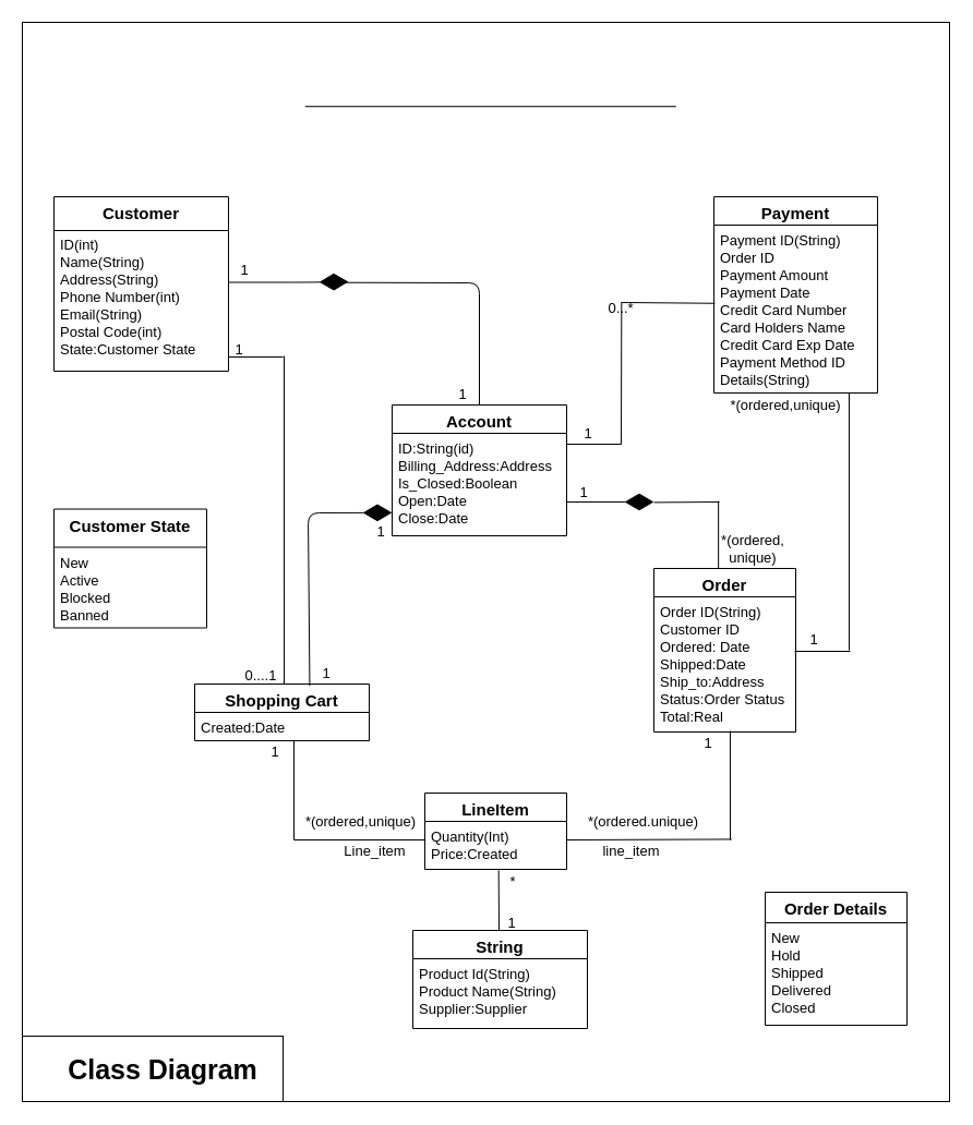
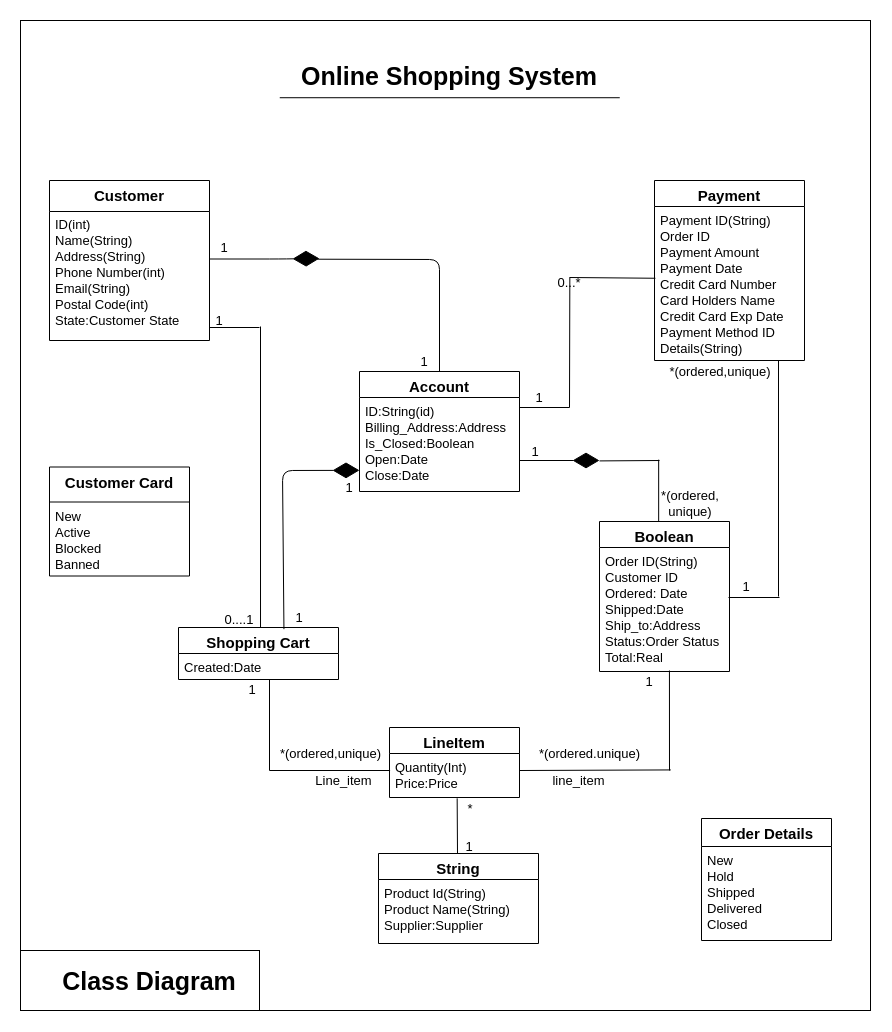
  <mxCell id="0" />
  <mxCell id="1" parent="0" />
  <mxCell id="2" value="" style="rounded=0;whiteSpace=wrap;html=1;" vertex="1" parent="1"><mxGeometry x="20" width="850" height="990" as="geometry" y="20" /></mxCell>
+ <mxCell id="3" value="Online Shopping System" style="text;html=1;strokeColor=none;fillColor=none;align=center;verticalAlign=middle;whiteSpace=wrap;rounded=0;strokeWidth=1;perimeterSpacing=3;fontSize=25;fontStyle=1" vertex="1" parent="1"><mxGeometry x="269" y="60" width="360" height="30" as="geometry" /></mxCell>
  <mxCell id="4" value="Customer" style="swimlane;fontStyle=1;align=center;verticalAlign=top;childLayout=stackLayout;horizontal=1;startSize=31;horizontalStack=0;resizeParent=1;resizeParentMax=0;resizeLast=0;collapsible=1;marginBottom=0;strokeWidth=1;fontSize=15;" vertex="1" parent="1"><mxGeometry x="49" y="180" width="160" height="160" as="geometry" /></mxCell>
- <mxCell id="5" value="Customer State&#10;" style="swimlane;fontStyle=1;align=center;verticalAlign=top;childLayout=stackLayout;horizontal=1;startSize=35;horizontalStack=0;resizeParent=1;resizeParentMax=0;resizeLast=0;collapsible=1;marginBottom=0;strokeWidth=1;fontSize=15;" vertex="1" parent="1"><mxGeometry x="49" y="466.5" width="140" height="109" as="geometry" /></mxCell>
+ <mxCell id="5" value="Customer Card&#10;" style="swimlane;fontStyle=1;align=center;verticalAlign=top;childLayout=stackLayout;horizontal=1;startSize=35;horizontalStack=0;resizeParent=1;resizeParentMax=0;resizeLast=0;collapsible=1;marginBottom=0;strokeWidth=1;fontSize=15;" vertex="1" parent="1"><mxGeometry x="49" y="466.5" width="140" height="109" as="geometry" /></mxCell>
  <mxCell id="6" value="New&#10;Active &#10;Blocked&#10;Banned&#10;" style="text;strokeColor=none;fillColor=none;align=left;verticalAlign=top;spacingLeft=4;spacingRight=4;overflow=hidden;rotatable=0;points=[[0,0.5],[1,0.5]];portConstraint=eastwest;fontSize=13;" vertex="1" parent="5"><mxGeometry y="35" width="140" height="74" as="geometry" /></mxCell>
  <mxCell id="7" value="Account" style="swimlane;fontStyle=1;align=center;verticalAlign=top;childLayout=stackLayout;horizontal=1;startSize=26;horizontalStack=0;resizeParent=1;resizeParentMax=0;resizeLast=0;collapsible=1;marginBottom=0;strokeWidth=1;fontSize=15;" vertex="1" parent="1"><mxGeometry x="359" y="371" width="160" height="120" as="geometry" /></mxCell>
  <mxCell id="8" value="ID:String(id)&#10;Billing_Address:Address&#10;Is_Closed:Boolean&#10;Open:Date&#10;Close:Date" style="text;strokeColor=none;fillColor=none;align=left;verticalAlign=top;spacingLeft=4;spacingRight=4;overflow=hidden;rotatable=0;points=[[0,0.5],[1,0.5]];portConstraint=eastwest;fontSize=13;" vertex="1" parent="7"><mxGeometry y="26" width="160" height="94" as="geometry" /></mxCell>
- <mxCell id="9" value="Order" style="swimlane;fontStyle=1;align=center;verticalAlign=top;childLayout=stackLayout;horizontal=1;startSize=26;horizontalStack=0;resizeParent=1;resizeParentMax=0;resizeLast=0;collapsible=1;marginBottom=0;strokeWidth=1;fontSize=15;" vertex="1" parent="1"><mxGeometry x="599" y="521" width="130" height="150" as="geometry" /></mxCell>
+ <mxCell id="9" value="Boolean" style="swimlane;fontStyle=1;align=center;verticalAlign=top;childLayout=stackLayout;horizontal=1;startSize=26;horizontalStack=0;resizeParent=1;resizeParentMax=0;resizeLast=0;collapsible=1;marginBottom=0;strokeWidth=1;fontSize=15;" vertex="1" parent="1"><mxGeometry x="599" y="521" width="130" height="150" as="geometry" /></mxCell>
  <mxCell id="10" value="Order ID(String)&#10;Customer ID&#10;Ordered: Date&#10;Shipped:Date&#10;Ship_to:Address&#10;Status:Order Status&#10;Total:Real&#10;" style="text;strokeColor=none;fillColor=none;align=left;verticalAlign=top;spacingLeft=4;spacingRight=4;overflow=hidden;rotatable=0;points=[[0,0.5],[1,0.5]];portConstraint=eastwest;fontSize=13;" vertex="1" parent="9"><mxGeometry y="26" width="130" height="124" as="geometry" /></mxCell>
  <mxCell id="11" value="Payment" style="swimlane;fontStyle=1;align=center;verticalAlign=top;childLayout=stackLayout;horizontal=1;startSize=26;horizontalStack=0;resizeParent=1;resizeParentMax=0;resizeLast=0;collapsible=1;marginBottom=0;strokeWidth=1;fontSize=15;" vertex="1" parent="1"><mxGeometry x="654" y="180" width="150" height="180" as="geometry" /></mxCell>
  <mxCell id="12" value="Payment ID(String)&#10;Order ID&#10;Payment Amount&#10;Payment Date&#10;Credit Card Number&#10;Card Holders Name&#10;Credit Card Exp Date&#10;Payment Method ID&#10;Details(String)" style="text;strokeColor=none;fillColor=none;align=left;verticalAlign=top;spacingLeft=4;spacingRight=4;overflow=hidden;rotatable=0;points=[[0,0.5],[1,0.5]];portConstraint=eastwest;fontSize=13;" vertex="1" parent="11"><mxGeometry y="26" width="150" height="154" as="geometry" /></mxCell>
  <mxCell id="13" value="Order Details" style="swimlane;fontStyle=1;align=center;verticalAlign=top;childLayout=stackLayout;horizontal=1;startSize=28;horizontalStack=0;resizeParent=1;resizeParentMax=0;resizeLast=0;collapsible=1;marginBottom=0;strokeWidth=1;fontSize=15;" vertex="1" parent="1"><mxGeometry x="701" y="818" width="130" height="122" as="geometry" /></mxCell>
  <mxCell id="14" value="New&#10;Hold&#10;Shipped&#10;Delivered&#10;Closed" style="text;strokeColor=none;fillColor=none;align=left;verticalAlign=top;spacingLeft=4;spacingRight=4;overflow=hidden;rotatable=0;points=[[0,0.5],[1,0.5]];portConstraint=eastwest;fontSize=13;" vertex="1" parent="13"><mxGeometry y="28" width="130" height="94" as="geometry" /></mxCell>
  <mxCell id="15" value="Shopping Cart" style="swimlane;fontStyle=1;align=center;verticalAlign=top;childLayout=stackLayout;horizontal=1;startSize=26;horizontalStack=0;resizeParent=1;resizeParentMax=0;resizeLast=0;collapsible=1;marginBottom=0;strokeWidth=1;fontSize=15;" vertex="1" parent="1"><mxGeometry x="178" y="627" width="160" height="52" as="geometry" /></mxCell>
  <mxCell id="16" value="Created:Date" style="text;strokeColor=none;fillColor=none;align=left;verticalAlign=top;spacingLeft=4;spacingRight=4;overflow=hidden;rotatable=0;points=[[0,0.5],[1,0.5]];portConstraint=eastwest;fontSize=13;" vertex="1" parent="15"><mxGeometry y="26" width="160" height="26" as="geometry" /></mxCell>
  <mxCell id="17" value="LineItem" style="swimlane;fontStyle=1;align=center;verticalAlign=top;childLayout=stackLayout;horizontal=1;startSize=26;horizontalStack=0;resizeParent=1;resizeParentMax=0;resizeLast=0;collapsible=1;marginBottom=0;strokeWidth=1;fontSize=15;" vertex="1" parent="1"><mxGeometry x="389" y="727" width="130" height="70" as="geometry" /></mxCell>
- <mxCell id="18" value="Quantity(Int)&#10;Price:Created" style="text;strokeColor=none;fillColor=none;align=left;verticalAlign=top;spacingLeft=4;spacingRight=4;overflow=hidden;rotatable=0;points=[[0,0.5],[1,0.5]];portConstraint=eastwest;fontSize=13;" vertex="1" parent="17"><mxGeometry y="26" width="130" height="44" as="geometry" /></mxCell>
+ <mxCell id="18" value="Quantity(Int)&#10;Price:Price" style="text;strokeColor=none;fillColor=none;align=left;verticalAlign=top;spacingLeft=4;spacingRight=4;overflow=hidden;rotatable=0;points=[[0,0.5],[1,0.5]];portConstraint=eastwest;fontSize=13;" vertex="1" parent="17"><mxGeometry y="26" width="130" height="44" as="geometry" /></mxCell>
  <mxCell id="19" value="" style="endArrow=diamondThin;endFill=1;endSize=24;html=1;fontSize=13;" edge="1" parent="1"><mxGeometry width="160" relative="1" as="geometry"><mxPoint x="209" y="258.5" as="sourcePoint" /><mxPoint x="319" y="258" as="targetPoint" /><Array as="points"><mxPoint x="279" y="258.5" /></Array></mxGeometry></mxCell>
  <mxCell id="20" value="" style="endArrow=none;html=1;fontSize=13;exitX=0.349;exitY=0.275;exitDx=0;exitDy=0;exitPerimeter=0;entryX=0.5;entryY=0;entryDx=0;entryDy=0;" edge="1" parent="1" target="7"><mxGeometry width="50" height="50" relative="1" as="geometry"><mxPoint x="316.824" y="258.706" as="sourcePoint" /><mxPoint x="439.167" y="334.833" as="targetPoint" /><Array as="points"><mxPoint x="439" y="259" /></Array></mxGeometry></mxCell>
  <mxCell id="21" value="" style="endArrow=none;html=1;fontSize=13;" edge="1" parent="1"><mxGeometry width="50" height="50" relative="1" as="geometry"><mxPoint x="260.02" y="627" as="sourcePoint" /><mxPoint x="260" y="326" as="targetPoint" /></mxGeometry></mxCell>
  <mxCell id="22" value="ID(int)&#10;Name(String)&#10;Address(String)&#10;Phone Number(int)&#10;Email(String)&#10;Postal Code(int)&#10;State:Customer State" style="text;strokeColor=none;fillColor=none;align=left;verticalAlign=top;spacingLeft=4;spacingRight=4;overflow=hidden;rotatable=0;points=[[0,0.5],[1,0.5]];portConstraint=eastwest;fontSize=13;" vertex="1" parent="1"><mxGeometry x="49" y="210" width="160" height="150" as="geometry" /></mxCell>
  <mxCell id="23" value="" style="endArrow=none;html=1;fontSize=13;" edge="1" parent="1"><mxGeometry width="50" height="50" relative="1" as="geometry"><mxPoint x="209" y="327" as="sourcePoint" /><mxPoint x="259" y="327" as="targetPoint" /></mxGeometry></mxCell>
  <mxCell id="24" value="" style="endArrow=diamondThin;endFill=1;endSize=24;html=1;fontSize=13;entryX=0;entryY=0.775;entryDx=0;entryDy=0;entryPerimeter=0;exitX=0.659;exitY=0.032;exitDx=0;exitDy=0;exitPerimeter=0;" edge="1" parent="1" source="15" target="8"><mxGeometry width="160" relative="1" as="geometry"><mxPoint x="279" y="580" as="sourcePoint" /><mxPoint x="439" y="580" as="targetPoint" /><Array as="points"><mxPoint x="282" y="470" /></Array></mxGeometry></mxCell>
  <mxCell id="25" value="String" style="swimlane;fontStyle=1;align=center;verticalAlign=top;childLayout=stackLayout;horizontal=1;startSize=26;horizontalStack=0;resizeParent=1;resizeParentMax=0;resizeLast=0;collapsible=1;marginBottom=0;strokeWidth=1;fontSize=15;" vertex="1" parent="1"><mxGeometry x="378" y="853" width="160" height="90" as="geometry" /></mxCell>
  <mxCell id="26" value="Product Id(String)&#10;Product Name(String)&#10;Supplier:Supplier" style="text;strokeColor=none;fillColor=none;align=left;verticalAlign=top;spacingLeft=4;spacingRight=4;overflow=hidden;rotatable=0;points=[[0,0.5],[1,0.5]];portConstraint=eastwest;fontSize=13;" vertex="1" parent="25"><mxGeometry y="26" width="160" height="64" as="geometry" /></mxCell>
  <mxCell id="27" value="" style="endArrow=none;html=1;fontSize=13;entryX=0.009;entryY=0.287;entryDx=0;entryDy=0;entryPerimeter=0;" edge="1" parent="1"><mxGeometry width="50" height="50" relative="1" as="geometry"><mxPoint x="269" y="770" as="sourcePoint" /><mxPoint x="389.588" y="770" as="targetPoint" /></mxGeometry></mxCell>
  <mxCell id="28" value="" style="endArrow=none;html=1;fontSize=13;" edge="1" parent="1"><mxGeometry width="50" height="50" relative="1" as="geometry"><mxPoint x="269" y="770" as="sourcePoint" /><mxPoint x="269" y="679" as="targetPoint" /></mxGeometry></mxCell>
  <mxCell id="29" value="" style="endArrow=none;html=1;fontSize=13;entryX=0.422;entryY=1.087;entryDx=0;entryDy=0;entryPerimeter=0;" edge="1" parent="1"><mxGeometry width="50" height="50" relative="1" as="geometry"><mxPoint x="457" y="853" as="sourcePoint" /><mxPoint x="456.667" y="797.833" as="targetPoint" /></mxGeometry></mxCell>
  <mxCell id="30" value="" style="endArrow=none;html=1;fontSize=13;entryX=0.765;entryY=0.757;entryDx=0;entryDy=0;entryPerimeter=0;" edge="1" parent="1" target="2"><mxGeometry width="50" height="50" relative="1" as="geometry"><mxPoint x="519" y="770" as="sourcePoint" /><mxPoint x="619" y="770" as="targetPoint" /></mxGeometry></mxCell>
  <mxCell id="31" value="" style="endArrow=none;html=1;fontSize=13;entryX=0.538;entryY=0.992;entryDx=0;entryDy=0;entryPerimeter=0;" edge="1" parent="1" target="10"><mxGeometry width="50" height="50" relative="1" as="geometry"><mxPoint x="669" y="770" as="sourcePoint" /><mxPoint x="669" y="712" as="targetPoint" /></mxGeometry></mxCell>
  <mxCell id="32" value="" style="endArrow=none;html=1;fontSize=13;" edge="1" parent="1"><mxGeometry width="50" height="50" relative="1" as="geometry"><mxPoint x="728" y="597" as="sourcePoint" /><mxPoint x="779" y="597" as="targetPoint" /></mxGeometry></mxCell>
  <mxCell id="33" value="" style="endArrow=none;html=1;fontSize=13;" edge="1" parent="1"><mxGeometry width="50" height="50" relative="1" as="geometry"><mxPoint x="778" y="360" as="sourcePoint" /><mxPoint x="778" y="596" as="targetPoint" /></mxGeometry></mxCell>
  <mxCell id="34" value="" style="endArrow=diamondThin;endFill=1;endSize=24;html=1;fontSize=13;" edge="1" parent="1"><mxGeometry width="160" relative="1" as="geometry"><mxPoint x="519" y="460" as="sourcePoint" /><mxPoint x="599" y="460" as="targetPoint" /></mxGeometry></mxCell>
  <mxCell id="35" value="" style="endArrow=none;html=1;fontSize=13;exitX=0.5;exitY=0;exitDx=0;exitDy=0;entryX=0.759;entryY=0.444;entryDx=0;entryDy=0;entryPerimeter=0;" edge="1" parent="1"><mxGeometry width="50" height="50" relative="1" as="geometry"><mxPoint x="658.167" y="520.833" as="sourcePoint" /><mxPoint x="658.167" y="459.167" as="targetPoint" /></mxGeometry></mxCell>
  <mxCell id="36" value="" style="endArrow=none;html=1;fontSize=13;" edge="1" parent="1"><mxGeometry width="50" height="50" relative="1" as="geometry"><mxPoint x="599" y="460.413" as="sourcePoint" /><mxPoint x="659" y="460" as="targetPoint" /></mxGeometry></mxCell>
  <mxCell id="37" value="" style="endArrow=none;html=1;fontSize=13;" edge="1" parent="1"><mxGeometry width="50" height="50" relative="1" as="geometry"><mxPoint x="569" y="407" as="sourcePoint" /><mxPoint x="519" y="407" as="targetPoint" /></mxGeometry></mxCell>
  <mxCell id="38" value="" style="endArrow=none;html=1;fontSize=13;exitX=0.659;exitY=0.263;exitDx=0;exitDy=0;exitPerimeter=0;" edge="1" parent="1"><mxGeometry width="50" height="50" relative="1" as="geometry"><mxPoint x="569.333" y="277" as="sourcePoint" /><mxPoint x="569" y="407" as="targetPoint" /></mxGeometry></mxCell>
  <mxCell id="39" value="" style="endArrow=none;html=1;fontSize=13;entryX=0.705;entryY=0.078;entryDx=0;entryDy=0;entryPerimeter=0;exitX=0.305;exitY=0.078;exitDx=0;exitDy=0;exitPerimeter=0;fontStyle=0" edge="1" parent="1" source="2" target="2"><mxGeometry width="50" height="50" relative="1" as="geometry"><mxPoint x="322.897" y="97.655" as="sourcePoint" /><mxPoint x="578.759" y="96.966" as="targetPoint" /></mxGeometry></mxCell>
  <mxCell id="40" value="" style="endArrow=none;html=1;fontSize=13;entryX=0.006;entryY=0.466;entryDx=0;entryDy=0;entryPerimeter=0;" edge="1" parent="1" target="12"><mxGeometry width="50" height="50" relative="1" as="geometry"><mxPoint x="569" y="277" as="sourcePoint" /><mxPoint x="654.222" y="278.556" as="targetPoint" /></mxGeometry></mxCell>
  <mxCell id="41" value="1" style="text;html=1;strokeColor=none;fillColor=none;align=center;verticalAlign=middle;whiteSpace=wrap;rounded=0;fontSize=13;" vertex="1" parent="1"><mxGeometry x="199" y="237" width="50" height="20" as="geometry" /></mxCell>
  <mxCell id="42" value="1" style="text;html=1;strokeColor=none;fillColor=none;align=center;verticalAlign=middle;whiteSpace=wrap;rounded=0;fontSize=13;" vertex="1" parent="1"><mxGeometry x="389" y="351" width="70" height="20" as="geometry" /></mxCell>
  <mxCell id="43" value="1" style="text;html=1;strokeColor=none;fillColor=none;align=center;verticalAlign=middle;whiteSpace=wrap;rounded=0;fontSize=13;" vertex="1" parent="1"><mxGeometry x="199" y="310" width="40" height="20" as="geometry" /></mxCell>
  <mxCell id="44" value="0....1" style="text;html=1;strokeColor=none;fillColor=none;align=center;verticalAlign=middle;whiteSpace=wrap;rounded=0;fontSize=13;" vertex="1" parent="1"><mxGeometry x="219" y="609" width="40" height="20" as="geometry" /></mxCell>
  <mxCell id="45" value="1" style="text;html=1;strokeColor=none;fillColor=none;align=center;verticalAlign=middle;whiteSpace=wrap;rounded=0;fontSize=13;" vertex="1" parent="1"><mxGeometry x="279" y="607" width="40" height="20" as="geometry" /></mxCell>
  <mxCell id="46" value="1" style="text;html=1;strokeColor=none;fillColor=none;align=center;verticalAlign=middle;whiteSpace=wrap;rounded=0;fontSize=13;" vertex="1" parent="1"><mxGeometry x="329" y="477" width="40" height="20" as="geometry" /></mxCell>
  <mxCell id="47" value="1" style="text;html=1;strokeColor=none;fillColor=none;align=center;verticalAlign=middle;whiteSpace=wrap;rounded=0;fontSize=13;" vertex="1" parent="1"><mxGeometry x="232" y="679" width="40" height="20" as="geometry" /></mxCell>
  <mxCell id="48" value="Line_item" style="text;html=1;strokeColor=none;fillColor=none;align=center;verticalAlign=middle;whiteSpace=wrap;rounded=0;fontSize=13;" vertex="1" parent="1"><mxGeometry x="309" y="770" width="69" height="20" as="geometry" /></mxCell>
  <mxCell id="49" value="line_item" style="text;html=1;strokeColor=none;fillColor=none;align=center;verticalAlign=middle;whiteSpace=wrap;rounded=0;fontSize=13;" vertex="1" parent="1"><mxGeometry x="538" y="770" width="81" height="20" as="geometry" /></mxCell>
  <mxCell id="50" value="*(ordered,unique)" style="text;html=1;strokeColor=none;fillColor=none;align=center;verticalAlign=middle;whiteSpace=wrap;rounded=0;fontSize=13;" vertex="1" parent="1"><mxGeometry x="275" y="743" width="111" height="20" as="geometry" /></mxCell>
  <mxCell id="51" value="*(ordered.unique)" style="text;html=1;strokeColor=none;fillColor=none;align=center;verticalAlign=middle;whiteSpace=wrap;rounded=0;fontSize=13;" vertex="1" parent="1"><mxGeometry x="529" y="743" width="121" height="20" as="geometry" /></mxCell>
  <mxCell id="52" value="1" style="text;html=1;strokeColor=none;fillColor=none;align=center;verticalAlign=middle;whiteSpace=wrap;rounded=0;fontSize=13;" vertex="1" parent="1"><mxGeometry x="629" y="671" width="40" height="20" as="geometry" /></mxCell>
  <mxCell id="53" value="*" style="text;html=1;strokeColor=none;fillColor=none;align=center;verticalAlign=middle;whiteSpace=wrap;rounded=0;fontSize=13;" vertex="1" parent="1"><mxGeometry x="450" y="798" width="40" height="20" as="geometry" /></mxCell>
  <mxCell id="54" value="1" style="text;html=1;strokeColor=none;fillColor=none;align=center;verticalAlign=middle;whiteSpace=wrap;rounded=0;fontSize=13;" vertex="1" parent="1"><mxGeometry x="449" y="835.5" width="40" height="20" as="geometry" /></mxCell>
  <mxCell id="55" value="1" style="text;html=1;strokeColor=none;fillColor=none;align=center;verticalAlign=middle;whiteSpace=wrap;rounded=0;fontSize=13;" vertex="1" parent="1"><mxGeometry x="726" y="576" width="40" height="20" as="geometry" /></mxCell>
  <mxCell id="56" value="*(ordered,unique)" style="text;html=1;strokeColor=none;fillColor=none;align=center;verticalAlign=middle;whiteSpace=wrap;rounded=0;fontSize=13;" vertex="1" parent="1"><mxGeometry x="660" y="361" width="120" height="20" as="geometry" /></mxCell>
  <mxCell id="57" value="*(ordered,&lt;br&gt;unique)" style="text;html=1;strokeColor=none;fillColor=none;align=center;verticalAlign=middle;whiteSpace=wrap;rounded=0;fontSize=13;" vertex="1" parent="1"><mxGeometry x="650" y="478" width="80" height="49" as="geometry" /></mxCell>
  <mxCell id="58" value="1" style="text;html=1;strokeColor=none;fillColor=none;align=center;verticalAlign=middle;whiteSpace=wrap;rounded=0;fontSize=13;" vertex="1" parent="1"><mxGeometry x="515" y="440.5" width="40" height="20" as="geometry" /></mxCell>
  <mxCell id="59" value="1" style="text;html=1;strokeColor=none;fillColor=none;align=center;verticalAlign=middle;whiteSpace=wrap;rounded=0;fontSize=13;" vertex="1" parent="1"><mxGeometry x="519" y="387" width="40" height="20" as="geometry" /></mxCell>
  <mxCell id="60" value="0...*" style="text;html=1;strokeColor=none;fillColor=none;align=center;verticalAlign=middle;whiteSpace=wrap;rounded=0;fontSize=13;" vertex="1" parent="1"><mxGeometry x="549" y="272" width="40" height="20" as="geometry" /></mxCell>
  <mxCell id="61" value="" style="rounded=0;whiteSpace=wrap;html=1;strokeWidth=1;fontSize=13;" vertex="1" parent="1"><mxGeometry x="20" y="950" width="239" height="60" as="geometry" /></mxCell>
  <mxCell id="62" value="&lt;font style=&quot;font-size: 25px&quot;&gt;&lt;b&gt;Class Diagram&lt;/b&gt;&lt;/font&gt;" style="text;html=1;strokeColor=none;fillColor=none;align=center;verticalAlign=middle;whiteSpace=wrap;rounded=0;fontSize=13;" vertex="1" parent="1"><mxGeometry x="44" y="970" width="210" height="20" as="geometry" /></mxCell>
